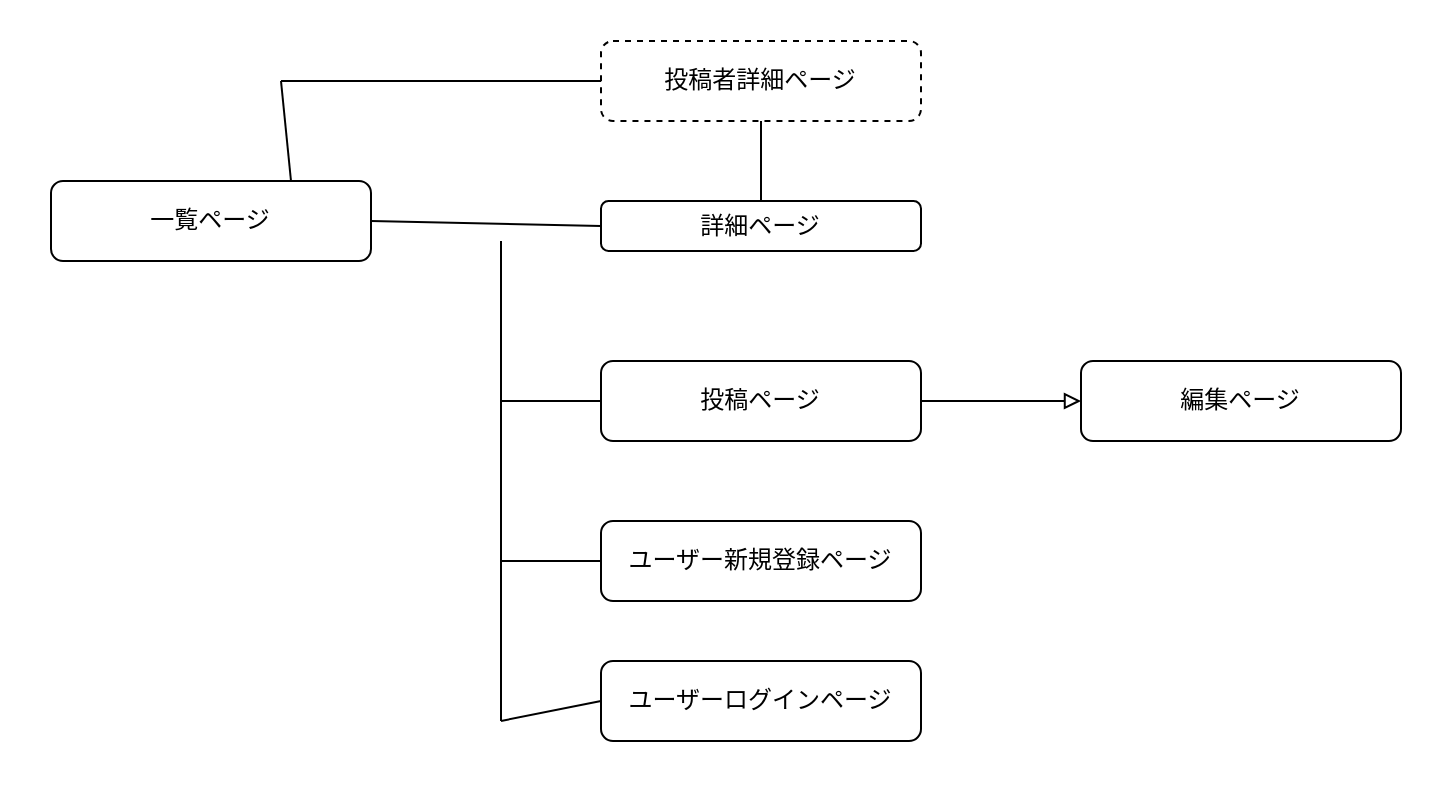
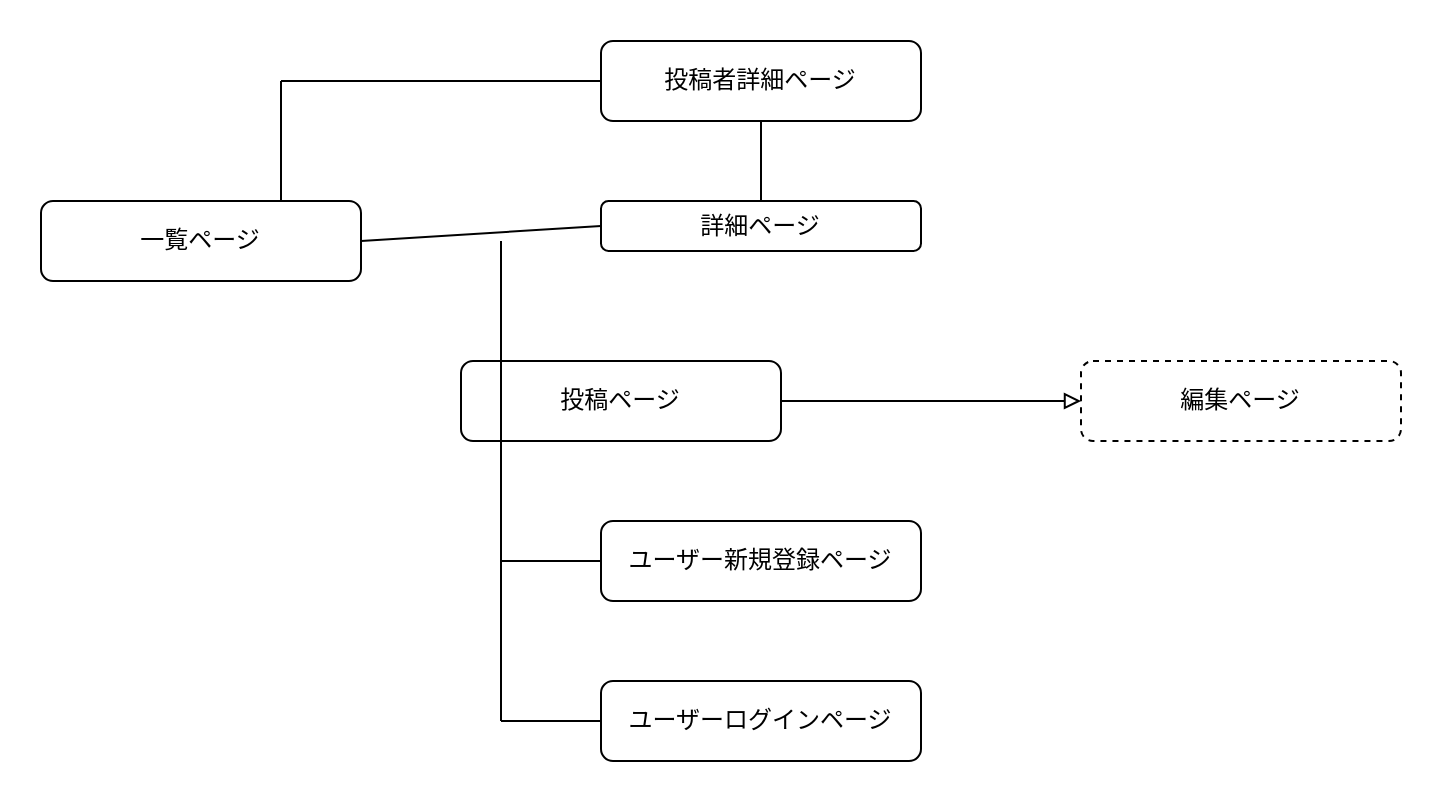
  <mxCell id="0" />
  <mxCell id="1" parent="0" />
  <mxCell id="2" style="edgeStyle=none;html=1;exitX=1;exitY=0.5;exitDx=0;exitDy=0;entryX=0;entryY=0.5;entryDx=0;entryDy=0;endArrow=none;endFill=0;strokeColor=#000000;" parent="1" source="4" target="7" edge="1"><mxGeometry relative="1" as="geometry" /></mxCell>
  <mxCell id="3" style="edgeStyle=none;html=1;exitX=0.75;exitY=0;exitDx=0;exitDy=0;endArrow=none;endFill=0;strokeColor=#000000;" edge="1" parent="1" source="4"><mxGeometry relative="1" as="geometry"><mxPoint x="140" y="40" as="targetPoint" /></mxGeometry></mxCell>
- <mxCell id="4" value="一覧ページ" style="rounded=1;whiteSpace=wrap;html=1;" parent="1" vertex="1"><mxGeometry x="25" y="90" width="160" height="40" as="geometry" /></mxCell>
+ <mxCell id="4" value="一覧ページ" style="rounded=1;whiteSpace=wrap;html=1;" parent="1" vertex="1"><mxGeometry x="20" y="100" width="160" height="40" as="geometry" /></mxCell>
  <mxCell id="5" style="edgeStyle=none;html=1;exitX=0;exitY=0.5;exitDx=0;exitDy=0;endArrow=none;endFill=0;strokeColor=#000000;" parent="1" source="6" edge="1"><mxGeometry relative="1" as="geometry"><mxPoint x="250" y="360" as="targetPoint" /></mxGeometry></mxCell>
- <mxCell id="6" value="ユーザーログインページ" style="rounded=1;whiteSpace=wrap;html=1;strokeColor=#000000;" parent="1" vertex="1"><mxGeometry x="300" y="330" width="160" height="40" as="geometry" /></mxCell>
+ <mxCell id="6" value="ユーザーログインページ" style="rounded=1;whiteSpace=wrap;html=1;strokeColor=#000000;" parent="1" vertex="1"><mxGeometry x="300" y="340" width="160" height="40" as="geometry" /></mxCell>
  <mxCell id="7" value="詳細ページ" style="rounded=1;whiteSpace=wrap;html=1;strokeColor=#000000;" parent="1" vertex="1"><mxGeometry x="300" y="100" width="160" height="25" as="geometry" /></mxCell>
- <mxCell id="8" value="編集ページ" style="rounded=1;whiteSpace=wrap;html=1;strokeColor=#000000;" parent="1" vertex="1"><mxGeometry x="540" y="180" width="160" height="40" as="geometry" /></mxCell>
+ <mxCell id="8" value="編集ページ" style="rounded=1;whiteSpace=wrap;html=1;strokeColor=#000000;dashed=1;" parent="1" vertex="1"><mxGeometry x="540" y="180" width="160" height="40" as="geometry" /></mxCell>
  <mxCell id="9" style="edgeStyle=none;html=1;exitX=0;exitY=0.5;exitDx=0;exitDy=0;endArrow=none;endFill=0;strokeColor=#000000;" edge="1" parent="1" source="11"><mxGeometry relative="1" as="geometry"><mxPoint x="250" y="200" as="targetPoint" /></mxGeometry></mxCell>
  <mxCell id="10" style="edgeStyle=none;html=1;exitX=1;exitY=0.5;exitDx=0;exitDy=0;entryX=0;entryY=0.5;entryDx=0;entryDy=0;endArrow=block;endFill=0;strokeColor=#000000;" edge="1" parent="1" source="11" target="8"><mxGeometry relative="1" as="geometry" /></mxCell>
- <mxCell id="11" value="投稿ページ" style="rounded=1;whiteSpace=wrap;html=1;strokeColor=#000000;" parent="1" vertex="1"><mxGeometry x="300" y="180" width="160" height="40" as="geometry" /></mxCell>
+ <mxCell id="11" value="投稿ページ" style="rounded=1;whiteSpace=wrap;html=1;strokeColor=#000000;" parent="1" vertex="1"><mxGeometry x="230" y="180" width="160" height="40" as="geometry" /></mxCell>
  <mxCell id="12" style="edgeStyle=none;html=1;exitX=0.5;exitY=1;exitDx=0;exitDy=0;entryX=0.5;entryY=0;entryDx=0;entryDy=0;endArrow=none;endFill=0;strokeColor=#000000;" edge="1" parent="1" source="14" target="7"><mxGeometry relative="1" as="geometry" /></mxCell>
  <mxCell id="13" style="edgeStyle=none;html=1;exitX=0;exitY=0.5;exitDx=0;exitDy=0;endArrow=none;endFill=0;strokeColor=#000000;" edge="1" parent="1" source="14"><mxGeometry relative="1" as="geometry"><mxPoint x="140" y="40" as="targetPoint" /></mxGeometry></mxCell>
- <mxCell id="14" value="投稿者詳細ページ" style="rounded=1;whiteSpace=wrap;html=1;dashed=1;" parent="1" vertex="1"><mxGeometry x="300" y="20" width="160" height="40" as="geometry" /></mxCell>
+ <mxCell id="14" value="投稿者詳細ページ" style="rounded=1;whiteSpace=wrap;html=1;" parent="1" vertex="1"><mxGeometry x="300" y="20" width="160" height="40" as="geometry" /></mxCell>
  <mxCell id="15" style="edgeStyle=none;html=1;exitX=0;exitY=0.5;exitDx=0;exitDy=0;endArrow=none;endFill=0;strokeColor=#000000;" parent="1" source="16" edge="1"><mxGeometry relative="1" as="geometry"><mxPoint x="250" y="280" as="targetPoint" /></mxGeometry></mxCell>
  <mxCell id="16" value="ユーザー新規登録ページ" style="rounded=1;whiteSpace=wrap;html=1;strokeColor=#000000;" parent="1" vertex="1"><mxGeometry x="300" y="260" width="160" height="40" as="geometry" /></mxCell>
  <mxCell id="17" value="" style="endArrow=none;html=1;rounded=0;strokeColor=#000000;" edge="1" parent="1"><mxGeometry relative="1" as="geometry"><mxPoint x="250" y="120" as="sourcePoint" /><mxPoint x="250" y="360" as="targetPoint" /><Array as="points"><mxPoint x="250" y="180" /></Array></mxGeometry></mxCell>
